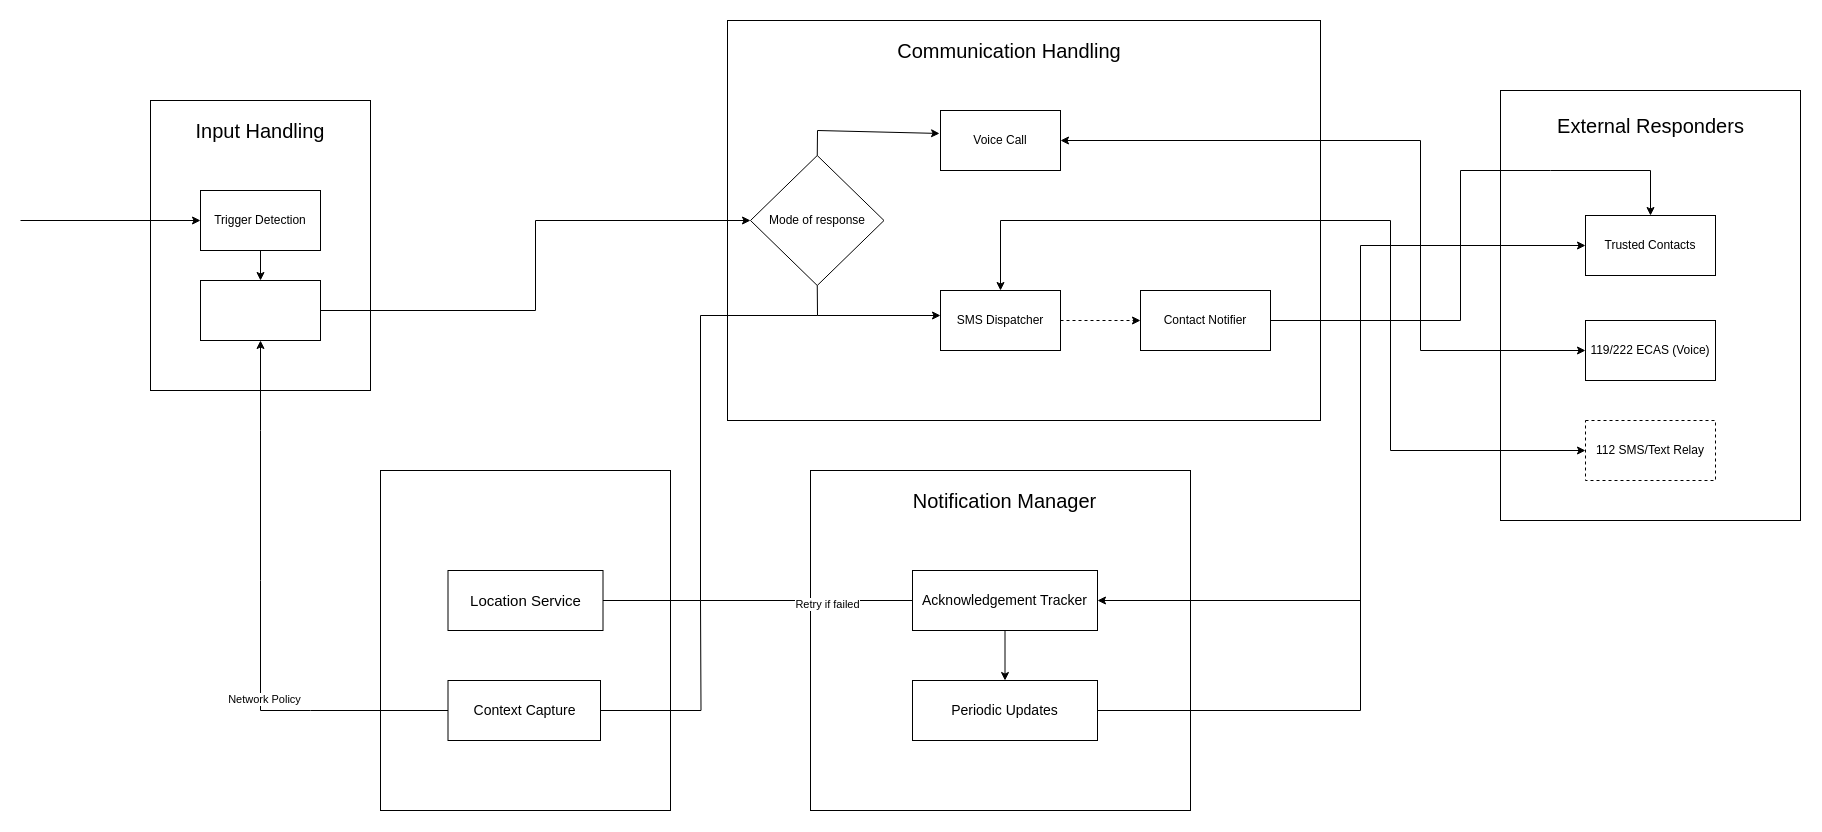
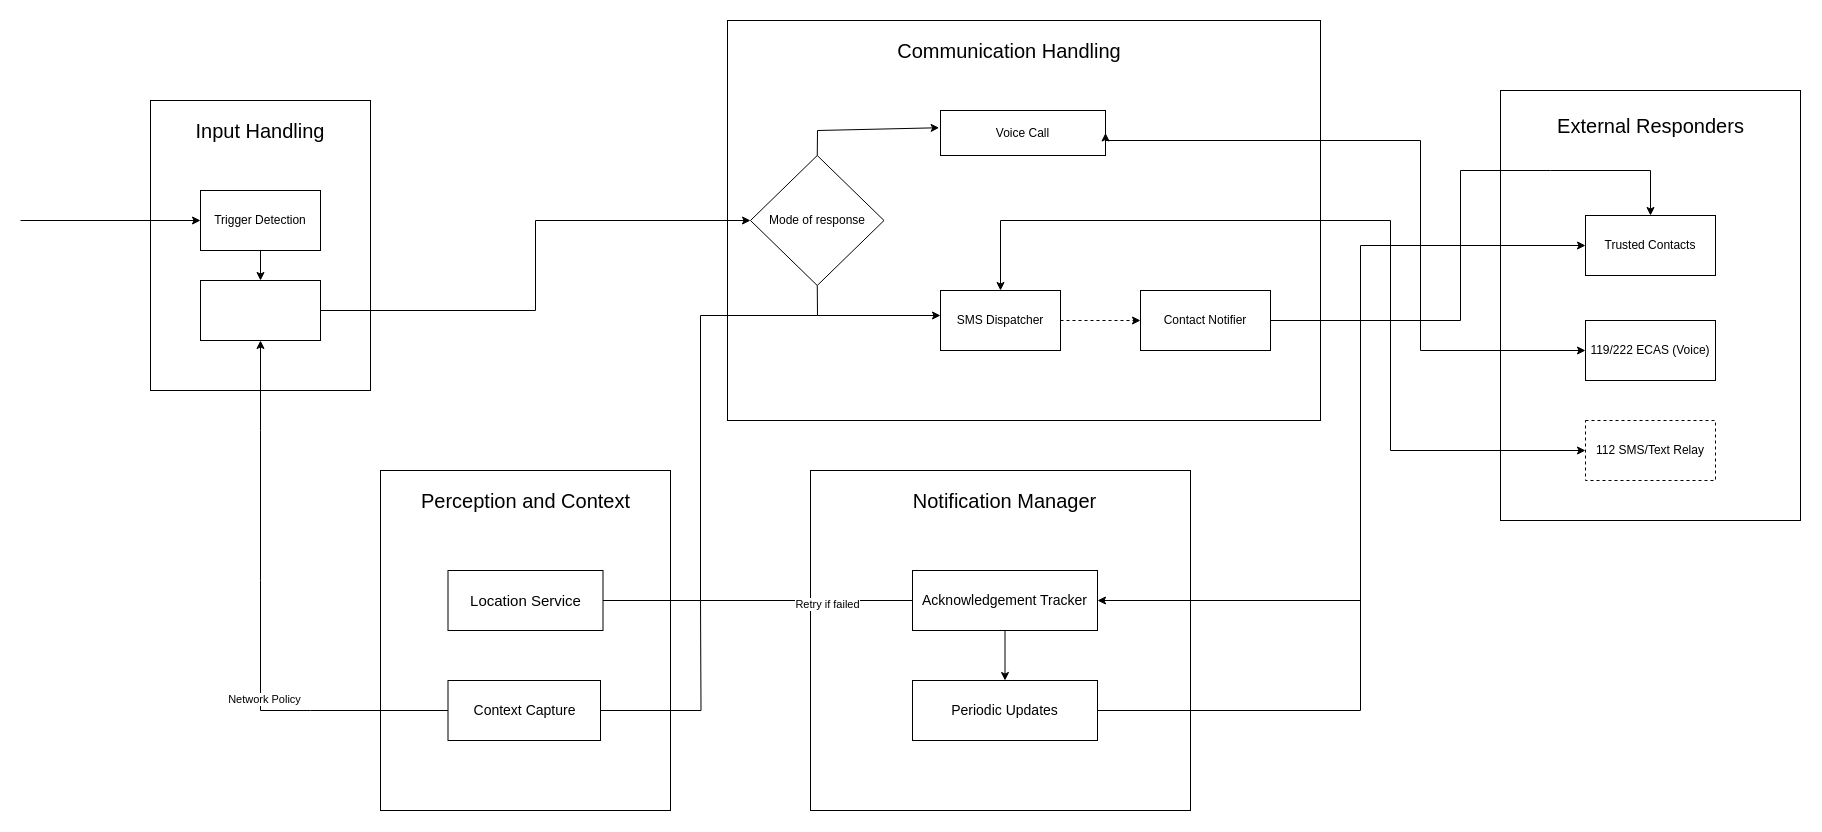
  <mxCell id="0" />
  <mxCell id="1" parent="0" />
  <mxCell id="2" value="" style="rounded=0;whiteSpace=wrap;html=1;" vertex="1" parent="1"><mxGeometry x="150" y="100" width="220" height="290" as="geometry" /></mxCell>
  <mxCell id="3" value="&lt;font style=&quot;font-size: 20px;&quot;&gt;Input Handling&lt;/font&gt;" style="text;html=1;whiteSpace=wrap;strokeColor=none;fillColor=none;align=center;verticalAlign=middle;rounded=0;" vertex="1" parent="1"><mxGeometry x="165" y="110" width="190" height="40" as="geometry" /></mxCell>
  <mxCell id="4" value="" style="rounded=0;whiteSpace=wrap;html=1;" vertex="1" parent="1"><mxGeometry x="1500" y="90" width="300" height="430" as="geometry" /></mxCell>
  <mxCell id="5" value="&lt;font style=&quot;font-size: 20px;&quot;&gt;External Responders&lt;/font&gt;" style="text;html=1;whiteSpace=wrap;strokeColor=none;fillColor=none;align=center;verticalAlign=middle;rounded=0;" vertex="1" parent="1"><mxGeometry x="1538.75" y="110" width="222.5" height="30" as="geometry" /></mxCell>
  <mxCell id="6" value="" style="rounded=0;whiteSpace=wrap;html=1;" vertex="1" parent="1"><mxGeometry x="810" y="470" width="380" height="340" as="geometry" /></mxCell>
  <mxCell id="7" value="&lt;font style=&quot;font-size: 20px;&quot;&gt;Notification Manager&lt;/font&gt;" style="text;html=1;whiteSpace=wrap;strokeColor=none;fillColor=none;align=center;verticalAlign=middle;rounded=0;" vertex="1" parent="1"><mxGeometry x="892" y="490" width="225" height="20" as="geometry" /></mxCell>
  <mxCell id="8" value="" style="rounded=0;whiteSpace=wrap;html=1;" vertex="1" parent="1"><mxGeometry x="727" y="20" width="593" height="400" as="geometry" /></mxCell>
  <mxCell id="9" value="&lt;font style=&quot;font-size: 20px;&quot;&gt;Communication Handling&lt;/font&gt;" style="text;html=1;whiteSpace=wrap;strokeColor=none;fillColor=none;align=center;verticalAlign=middle;rounded=0;" vertex="1" parent="1"><mxGeometry x="877.75" y="40" width="261.5" height="20" as="geometry" /></mxCell>
  <mxCell id="10" value="" style="rounded=0;whiteSpace=wrap;html=1;" vertex="1" parent="1"><mxGeometry x="380" y="470" width="290" height="340" as="geometry" /></mxCell>
+ <mxCell id="11" value="&lt;font style=&quot;font-size: 20px;&quot;&gt;Perception and Context&lt;/font&gt;" style="text;html=1;whiteSpace=wrap;strokeColor=none;fillColor=none;align=center;verticalAlign=middle;rounded=0;" vertex="1" parent="1"><mxGeometry x="394.75" y="490" width="260.5" height="20" as="geometry" /></mxCell>
  <mxCell id="12" value="" style="edgeStyle=orthogonalEdgeStyle;rounded=0;orthogonalLoop=1;jettySize=auto;html=1;" edge="1" parent="1" source="13" target="42"><mxGeometry relative="1" as="geometry" /></mxCell>
  <mxCell id="13" value="Trigger Detection" style="rounded=0;whiteSpace=wrap;html=1;" vertex="1" parent="1"><mxGeometry x="200" y="190" width="120" height="60" as="geometry" /></mxCell>
  <mxCell id="14" value="" style="endArrow=classic;html=1;rounded=0;entryX=0;entryY=0.5;entryDx=0;entryDy=0;" edge="1" parent="1" target="13"><mxGeometry width="50" height="50" relative="1" as="geometry"><mxPoint x="20" y="220" as="sourcePoint" /><mxPoint x="490" y="260" as="targetPoint" /></mxGeometry></mxCell>
  <mxCell id="15" value="Mode of response" style="rhombus;whiteSpace=wrap;html=1;" vertex="1" parent="1"><mxGeometry x="750" y="155" width="133.5" height="130" as="geometry" /></mxCell>
- <mxCell id="16" value="Voice Call" style="rounded=0;whiteSpace=wrap;html=1;" vertex="1" parent="1"><mxGeometry x="940" y="110" width="120" height="60" as="geometry" /></mxCell>
+ <mxCell id="16" value="Voice Call" style="rounded=0;whiteSpace=wrap;html=1;" vertex="1" parent="1"><mxGeometry x="940" y="110" width="165" height="45" as="geometry" /></mxCell>
  <mxCell id="17" value="" style="edgeStyle=orthogonalEdgeStyle;rounded=0;orthogonalLoop=1;jettySize=auto;html=1;dashed=1;" edge="1" parent="1" source="18" target="19"><mxGeometry relative="1" as="geometry" /></mxCell>
  <mxCell id="18" value="SMS Dispatcher" style="rounded=0;whiteSpace=wrap;html=1;" vertex="1" parent="1"><mxGeometry x="940" y="290" width="120" height="60" as="geometry" /></mxCell>
  <mxCell id="19" value="Contact Notifier" style="rounded=0;whiteSpace=wrap;html=1;" vertex="1" parent="1"><mxGeometry x="1140" y="290" width="130" height="60" as="geometry" /></mxCell>
  <mxCell id="20" value="" style="endArrow=classic;html=1;rounded=0;exitX=0.5;exitY=1;exitDx=0;exitDy=0;" edge="1" parent="1" source="15"><mxGeometry width="50" height="50" relative="1" as="geometry"><mxPoint x="1130" y="370" as="sourcePoint" /><mxPoint x="940" y="315" as="targetPoint" /><Array as="points"><mxPoint x="817" y="315" /></Array></mxGeometry></mxCell>
  <mxCell id="21" value="" style="endArrow=classic;html=1;rounded=0;exitX=0.5;exitY=0;exitDx=0;exitDy=0;entryX=-0.008;entryY=0.383;entryDx=0;entryDy=0;entryPerimeter=0;" edge="1" parent="1" source="15" target="16"><mxGeometry width="50" height="50" relative="1" as="geometry"><mxPoint x="880" y="310" as="sourcePoint" /><mxPoint x="1003" y="340" as="targetPoint" /><Array as="points"><mxPoint x="817" y="130" /></Array></mxGeometry></mxCell>
  <mxCell id="22" value="" style="edgeStyle=orthogonalEdgeStyle;rounded=0;orthogonalLoop=1;jettySize=auto;html=1;" edge="1" parent="1" source="23" target="24"><mxGeometry relative="1" as="geometry" /></mxCell>
  <mxCell id="23" value="&lt;font style=&quot;font-size: 14px;&quot;&gt;Acknowledgement Tracker&lt;/font&gt;" style="rounded=0;whiteSpace=wrap;html=1;" vertex="1" parent="1"><mxGeometry x="912" y="570" width="185" height="60" as="geometry" /></mxCell>
  <mxCell id="24" value="&lt;font style=&quot;font-size: 14px;&quot;&gt;Periodic Updates&lt;/font&gt;" style="rounded=0;whiteSpace=wrap;html=1;" vertex="1" parent="1"><mxGeometry x="912" y="680" width="185" height="60" as="geometry" /></mxCell>
  <mxCell id="25" value="&lt;font style=&quot;font-size: 15px;&quot;&gt;Location Service&lt;/font&gt;" style="rounded=0;whiteSpace=wrap;html=1;" vertex="1" parent="1"><mxGeometry x="447.5" y="570" width="155" height="60" as="geometry" /></mxCell>
  <mxCell id="26" value="&lt;font style=&quot;font-size: 14px;&quot;&gt;Context Capture&lt;/font&gt;" style="rounded=0;whiteSpace=wrap;html=1;" vertex="1" parent="1"><mxGeometry x="447.5" y="680" width="152.5" height="60" as="geometry" /></mxCell>
  <mxCell id="27" value="Trusted Contacts" style="rounded=0;whiteSpace=wrap;html=1;" vertex="1" parent="1"><mxGeometry x="1585" y="215" width="130" height="60" as="geometry" /></mxCell>
  <mxCell id="28" value="119/222 ECAS (Voice)" style="rounded=0;whiteSpace=wrap;html=1;" vertex="1" parent="1"><mxGeometry x="1585" y="320" width="130" height="60" as="geometry" /></mxCell>
  <mxCell id="29" value="112 SMS/Text Relay" style="rounded=0;whiteSpace=wrap;html=1;dashed=1;" vertex="1" parent="1"><mxGeometry x="1585" y="420" width="130" height="60" as="geometry" /></mxCell>
  <mxCell id="30" value="" style="endArrow=none;html=1;rounded=0;edgeStyle=orthogonalEdgeStyle;exitX=1;exitY=0.5;exitDx=0;exitDy=0;" edge="1" parent="1" source="25"><mxGeometry width="50" height="50" relative="1" as="geometry"><mxPoint x="667" y="475" as="sourcePoint" /><mxPoint x="817" y="315" as="targetPoint" /><Array as="points"><mxPoint x="700" y="600" /><mxPoint x="700" y="315" /></Array></mxGeometry></mxCell>
  <mxCell id="31" value="" style="endArrow=none;html=1;rounded=0;edgeStyle=orthogonalEdgeStyle;exitX=1;exitY=0.5;exitDx=0;exitDy=0;" edge="1" parent="1" source="26"><mxGeometry width="50" height="50" relative="1" as="geometry"><mxPoint x="730" y="660" as="sourcePoint" /><mxPoint x="700" y="600" as="targetPoint" /></mxGeometry></mxCell>
  <mxCell id="32" value="" style="endArrow=classic;html=1;rounded=0;exitX=0;exitY=0.5;exitDx=0;exitDy=0;entryX=0.5;entryY=1;entryDx=0;entryDy=0;" edge="1" parent="1" source="26" target="42"><mxGeometry width="50" height="50" relative="1" as="geometry"><mxPoint x="540" y="550" as="sourcePoint" /><mxPoint x="465" y="285" as="targetPoint" /><Array as="points"><mxPoint x="310" y="710" /><mxPoint x="260" y="710" /><mxPoint x="260" y="580" /><mxPoint x="260" y="430" /></Array></mxGeometry></mxCell>
  <mxCell id="33" value="Network Policy" style="edgeLabel;html=1;align=center;verticalAlign=middle;resizable=0;points=[];" vertex="1" connectable="0" parent="32"><mxGeometry x="-0.287" y="-3" relative="1" as="geometry"><mxPoint as="offset" /></mxGeometry></mxCell>
  <mxCell id="34" value="" style="endArrow=none;html=1;rounded=0;exitX=0;exitY=0.5;exitDx=0;exitDy=0;" edge="1" parent="1" source="23"><mxGeometry width="50" height="50" relative="1" as="geometry"><mxPoint x="780" y="550" as="sourcePoint" /><mxPoint x="700" y="600" as="targetPoint" /></mxGeometry></mxCell>
  <mxCell id="35" value="Retry if failed" style="edgeLabel;html=1;align=center;verticalAlign=middle;resizable=0;points=[];" vertex="1" connectable="0" parent="34"><mxGeometry x="-0.189" y="3" relative="1" as="geometry"><mxPoint as="offset" /></mxGeometry></mxCell>
  <mxCell id="36" style="edgeStyle=orthogonalEdgeStyle;rounded=0;orthogonalLoop=1;jettySize=auto;html=1;exitX=0.5;exitY=1;exitDx=0;exitDy=0;" edge="1" parent="1" source="7" target="7"><mxGeometry relative="1" as="geometry" /></mxCell>
  <mxCell id="37" value="" style="endArrow=classic;html=1;rounded=0;edgeStyle=orthogonalEdgeStyle;entryX=0;entryY=0.5;entryDx=0;entryDy=0;startArrow=classic;startFill=1;" edge="1" parent="1" target="29"><mxGeometry width="50" height="50" relative="1" as="geometry"><mxPoint x="1000" y="290" as="sourcePoint" /><mxPoint x="1210" y="500" as="targetPoint" /><Array as="points"><mxPoint x="1000" y="220" /><mxPoint x="1390" y="220" /><mxPoint x="1390" y="450" /></Array></mxGeometry></mxCell>
  <mxCell id="38" value="" style="endArrow=classic;html=1;rounded=0;edgeStyle=orthogonalEdgeStyle;entryX=0;entryY=0.5;entryDx=0;entryDy=0;exitX=1;exitY=0.5;exitDx=0;exitDy=0;startArrow=classic;startFill=1;" edge="1" parent="1" source="16" target="28"><mxGeometry width="50" height="50" relative="1" as="geometry"><mxPoint x="1160" y="550" as="sourcePoint" /><mxPoint x="1210" y="500" as="targetPoint" /><Array as="points"><mxPoint x="1420" y="140" /><mxPoint x="1420" y="350" /></Array></mxGeometry></mxCell>
  <mxCell id="39" value="" style="endArrow=classic;html=1;rounded=0;edgeStyle=orthogonalEdgeStyle;entryX=0;entryY=0.5;entryDx=0;entryDy=0;exitX=1;exitY=0.5;exitDx=0;exitDy=0;" edge="1" parent="1" source="24" target="27"><mxGeometry width="50" height="50" relative="1" as="geometry"><mxPoint x="1160" y="550" as="sourcePoint" /><mxPoint x="1210" y="500" as="targetPoint" /><Array as="points"><mxPoint x="1360" y="710" /><mxPoint x="1360" y="245" /></Array></mxGeometry></mxCell>
  <mxCell id="40" value="" style="endArrow=classic;html=1;rounded=0;entryX=1;entryY=0.5;entryDx=0;entryDy=0;" edge="1" parent="1" target="23"><mxGeometry width="50" height="50" relative="1" as="geometry"><mxPoint x="1360" y="600" as="sourcePoint" /><mxPoint x="1210" y="500" as="targetPoint" /></mxGeometry></mxCell>
  <mxCell id="41" value="" style="endArrow=classic;html=1;rounded=0;entryX=0.5;entryY=0;entryDx=0;entryDy=0;exitX=1;exitY=0.5;exitDx=0;exitDy=0;" edge="1" parent="1" source="19" target="27"><mxGeometry width="50" height="50" relative="1" as="geometry"><mxPoint x="1160" y="550" as="sourcePoint" /><mxPoint x="1210" y="500" as="targetPoint" /><Array as="points"><mxPoint x="1460" y="320" /><mxPoint x="1460" y="170" /><mxPoint x="1550" y="170" /><mxPoint x="1650" y="170" /></Array></mxGeometry></mxCell>
  <mxCell id="42" value="&lt;span style=&quot;font-family: Helvetica; font-size: 12px; font-style: normal; font-variant-ligatures: normal; font-variant-caps: normal; font-weight: 400; letter-spacing: normal; orphans: 2; text-align: center; text-indent: 0px; text-transform: none; widows: 2; word-spacing: 0px; -webkit-text-stroke-width: 0px; white-space: normal; text-decoration-thickness: initial; text-decoration-style: initial; text-decoration-color: initial; float: none; display: inline !important;&quot;&gt;&lt;font style=&quot;color: light-dark(rgb(255, 255, 255), rgb(255, 255, 255));&quot;&gt;Timer to capture decision&lt;/font&gt;&lt;/span&gt;" style="rounded=0;whiteSpace=wrap;html=1;" vertex="1" parent="1"><mxGeometry x="200" y="280" width="120" height="60" as="geometry" /></mxCell>
  <mxCell id="43" value="" style="endArrow=classic;html=1;rounded=0;edgeStyle=orthogonalEdgeStyle;entryX=0;entryY=0.5;entryDx=0;entryDy=0;exitX=1;exitY=0.5;exitDx=0;exitDy=0;" edge="1" parent="1" source="42" target="15"><mxGeometry width="50" height="50" relative="1" as="geometry"><mxPoint x="700" y="450" as="sourcePoint" /><mxPoint x="750" y="400" as="targetPoint" /></mxGeometry></mxCell>
